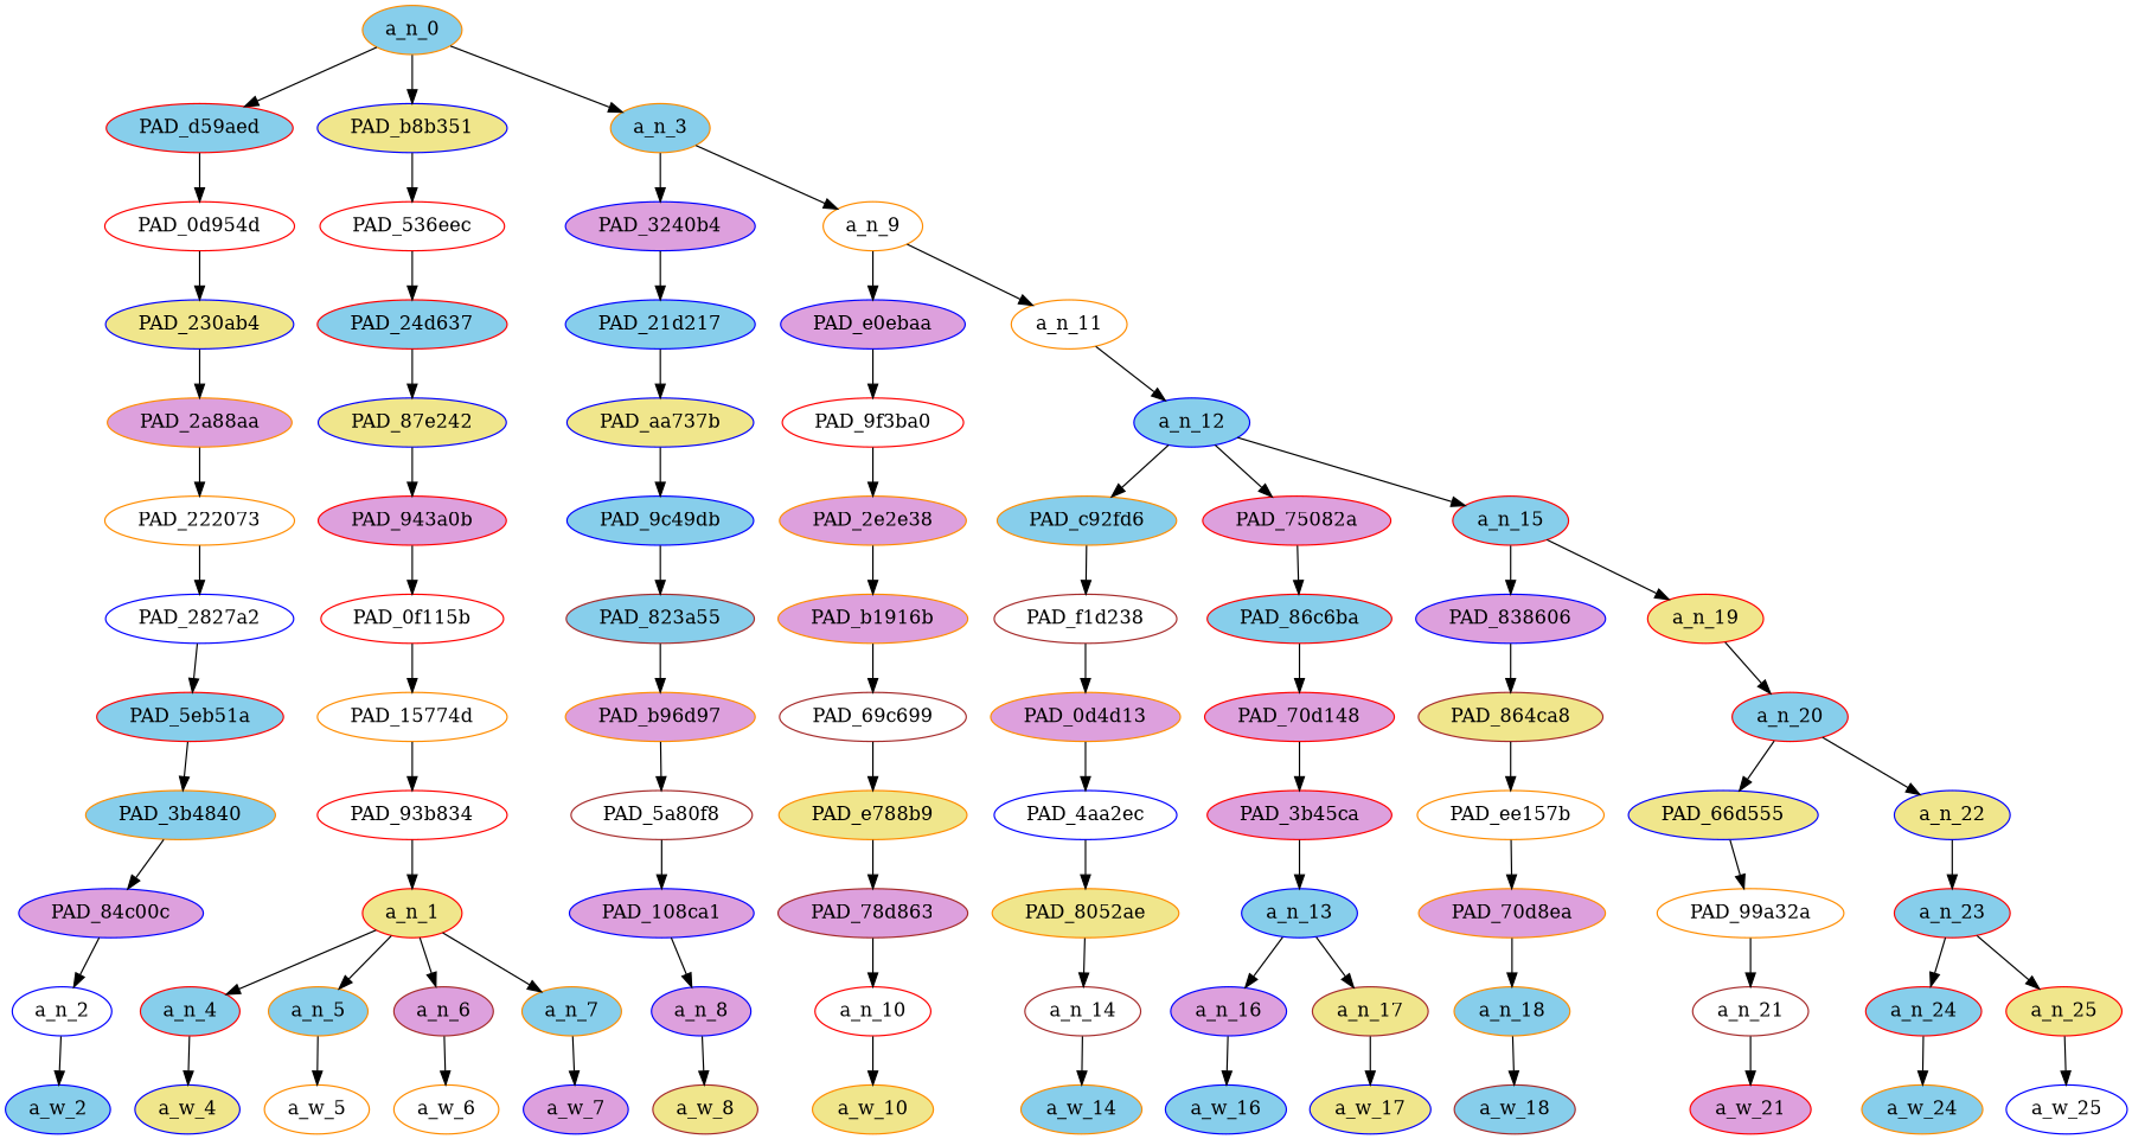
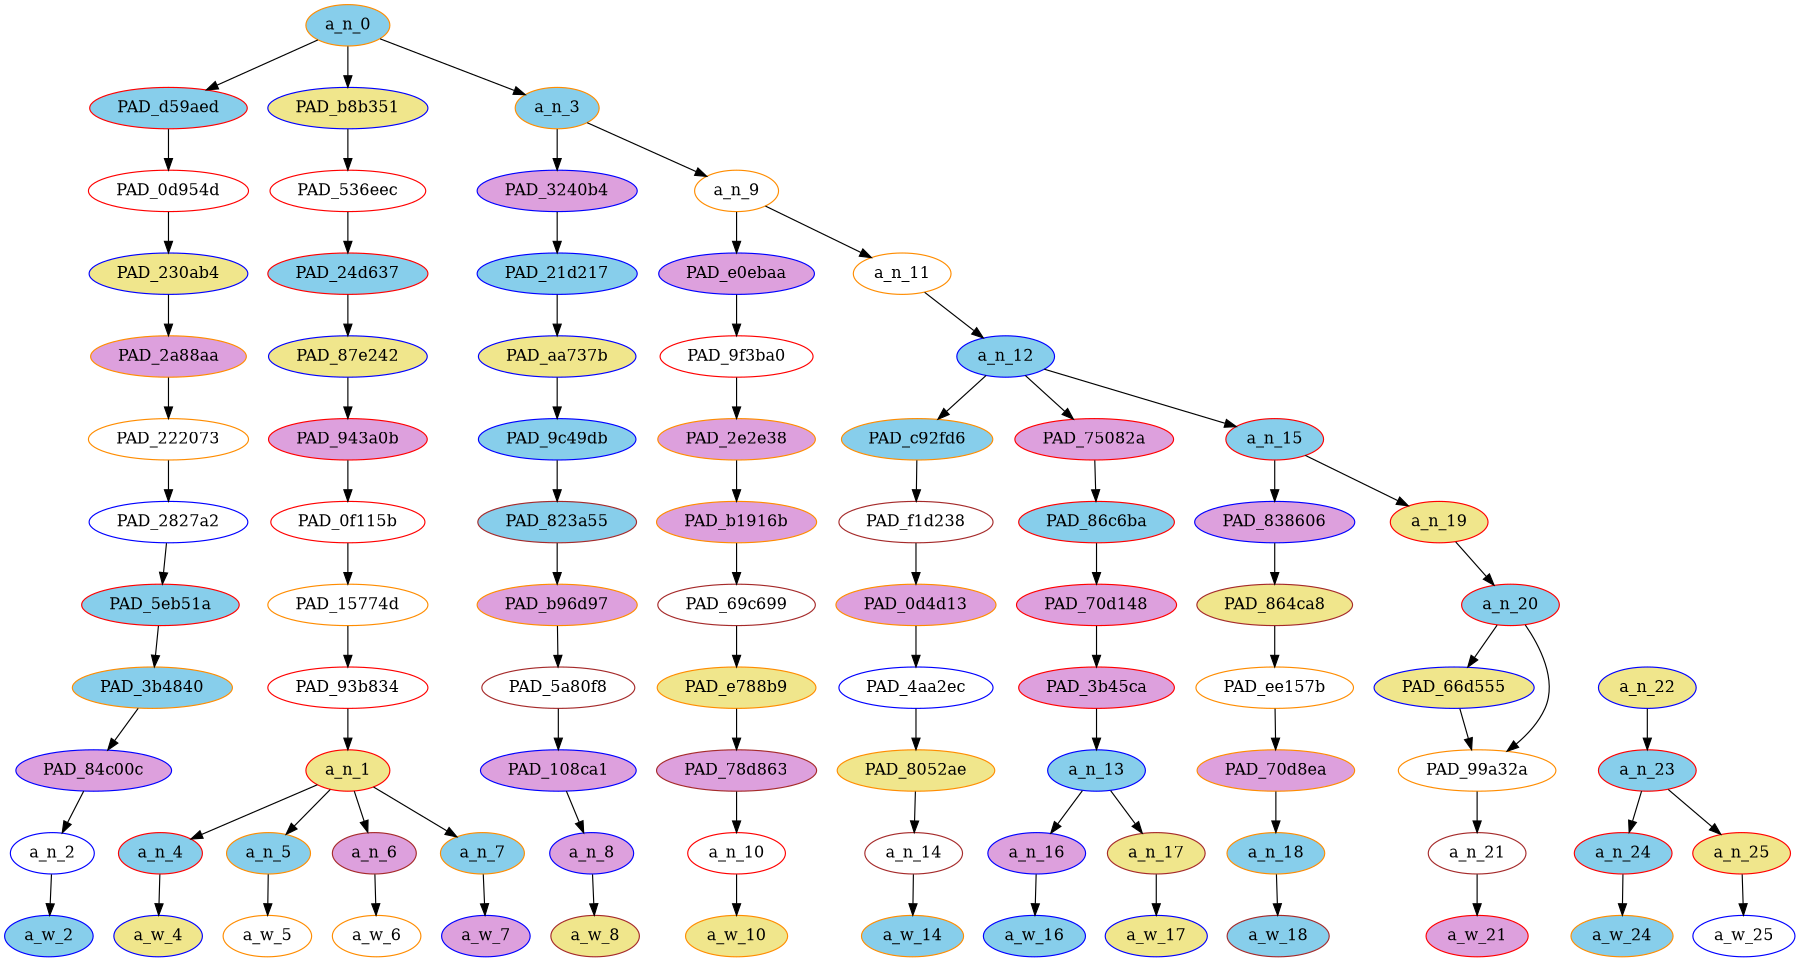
  strict digraph {
    node [color=darkorange div_dir=1 fillcolor=skyblue index=0 level=1 style=filled text_span="[4]" value=0.04341114]
    a_n_0 [level=11 text_span="[0, 1, 2, 3, 4, 5, 6, 7, 8, 9, 10, 11, 12, 13]" value=0.99999999]
    PAD_d59aed [color=red index=1 level=10]
    PAD_b8b351 [color=blue fillcolor=khaki level=10 text_span="[0, 1, 2, 3]" value=0.41843779]
    a_n_3 [index=2 level=10 text_span="[5, 6, 7, 8, 9, 10, 11, 12, 13]" value=0.53651612]
    PAD_0d954d [color=red fillcolor=white index=1 level=9]
    PAD_536eec [color=red fillcolor=white level=9 text_span="[0, 1, 2, 3]" value=0.41843779]
    PAD_3240b4 [color=blue div_dir=-1 fillcolor=plum index=2 level=9 text_span="[5]" value=0.04230239]
    a_n_9 [fillcolor=white index=3 level=9 text_span="[6, 7, 8, 9, 10, 11, 12, 13]" value=0.49349429]
    PAD_230ab4 [color=blue fillcolor=khaki index=1 level=8]
    PAD_24d637 [color=red level=8 text_span="[0, 1, 2, 3]" value=0.41843779]
    PAD_21d217 [color=blue div_dir=-1 index=2 level=8 text_span="[5]" value=0.04230239]
    PAD_e0ebaa [color=blue fillcolor=plum index=3 level=8 text_span="[6]" value=0.03449738]
    a_n_11 [fillcolor=white index=4 level=8 text_span="[7, 8, 9, 10, 11, 12, 13]" value=0.45822305]
    PAD_2a88aa [fillcolor=plum index=1 level=7]
    PAD_222073 [fillcolor=white index=1 level=6]
    PAD_2827a2 [color=blue fillcolor=white index=1 level=5]
    PAD_5eb51a [color=red index=1 level=4]
    PAD_3b4840 [index=1 level=3]
    PAD_84c00c [color=blue fillcolor=plum index=1 level=2]
    a_n_2 [color=blue fillcolor=white index=4]
    a_w_2 [color=blue div_dir=0 index=4 level=0 value=only]
    PAD_87e242 [color=blue fillcolor=khaki level=7 text_span="[0, 1, 2, 3]" value=0.41843779]
    PAD_943a0b [color=red fillcolor=plum level=6 text_span="[0, 1, 2, 3]" value=0.41843779]
    PAD_0f115b [color=red fillcolor=white level=5 text_span="[0, 1, 2, 3]" value=0.41843779]
    PAD_15774d [fillcolor=white level=4 text_span="[0, 1, 2, 3]" value=0.41843779]
    PAD_93b834 [color=red fillcolor=white level=3 text_span="[0, 1, 2, 3]" value=0.41843779]
    a_n_1 [color=red fillcolor=khaki level=2 text_span="[0, 1, 2, 3]" value=0.41843779]
    a_n_4 [color=red text_span="[0]" value=0.05672219]
    a_n_5 [index=1 text_span="[1]" value=0.05589043]
    a_n_6 [color=brown fillcolor=plum index=2 text_span="[2]" value=0.08727192]
    a_n_7 [index=3 text_span="[3]" value=0.21670276]
    a_w_4 [color=blue div_dir=0 fillcolor=khaki level=0 text_span="[0]" value=a]
    a_w_5 [div_dir=0 fillcolor=white index=1 level=0 text_span="[1]" value=god]
    a_w_6 [div_dir=0 fillcolor=white index=2 level=0 text_span="[2]" value=dam]
    a_w_7 [color=blue div_dir=0 fillcolor=plum index=3 level=0 text_span="[3]" value=kike]
    PAD_aa737b [color=blue div_dir=-1 fillcolor=khaki index=2 level=7 text_span="[5]" value=0.04230239]
    PAD_9f3ba0 [color=red fillcolor=white index=3 level=7 text_span="[6]" value=0.03449738]
    a_n_12 [color=blue index=4 level=7 text_span="[7, 8, 9, 10, 11, 12, 13]" value=0.45746818]
    PAD_9c49db [color=blue div_dir=-1 index=2 level=6 text_span="[5]" value=0.04230239]
    PAD_823a55 [color=brown div_dir=-1 index=2 level=5 text_span="[5]" value=0.04230239]
    PAD_b96d97 [div_dir=-1 fillcolor=plum index=2 level=4 text_span="[5]" value=0.04230239]
    PAD_5a80f8 [color=brown div_dir=-1 fillcolor=white index=2 level=3 text_span="[5]" value=0.04230239]
    PAD_108ca1 [color=blue div_dir=-1 fillcolor=plum index=2 level=2 text_span="[5]" value=0.04230239]
    a_n_8 [color=blue div_dir=-1 fillcolor=plum index=5 text_span="[5]" value=0.04230239]
    a_w_8 [color=brown div_dir=0 fillcolor=khaki index=5 level=0 text_span="[5]" value=thinks]
    PAD_2e2e38 [fillcolor=plum index=3 level=6 text_span="[6]" value=0.03449738]
    PAD_c92fd6 [index=5 level=6 text_span="[9]" value=0.03414053]
    PAD_75082a [color=red fillcolor=plum index=4 level=6 text_span="[7, 8]" value=0.22083972]
    a_n_15 [color=red index=6 level=6 text_span="[10, 11, 12, 13]" value=0.20173305]
    PAD_b1916b [fillcolor=plum index=3 level=5 text_span="[6]" value=0.03449738]
    PAD_69c699 [color=brown fillcolor=white index=3 level=4 text_span="[6]" value=0.03449738]
    n52 [fillcolor=khaki index=3 label=PAD_e788b9 level=3 text_span="[6]" value=0.03449738]
    PAD_78d863 [color=brown fillcolor=plum index=3 level=2 text_span="[6]" value=0.03449738]
    a_n_10 [color=red fillcolor=white index=6 text_span="[6]" value=0.03449738]
    a_w_10 [div_dir=0 fillcolor=khaki index=6 level=0 text_span="[6]" value=about]
    PAD_f1d238 [color=brown fillcolor=white index=5 level=5 text_span="[9]" value=0.03414053]
    PAD_86c6ba [color=red index=4 level=5 text_span="[7, 8]" value=0.22083972]
    PAD_838606 [color=blue fillcolor=plum index=6 level=5 text_span="[10]" value=0.03793687]
    a_n_19 [color=red fillcolor=khaki index=7 level=5 text_span="[11, 12, 13]" value=0.16336168]
    n60 [fillcolor=plum index=5 label=PAD_0d4d13 level=4 text_span="[9]" value=0.03414053]
    PAD_70d148 [color=red fillcolor=plum index=4 level=4 text_span="[7, 8]" value=0.22083972]
    PAD_864ca8 [color=brown fillcolor=khaki index=6 level=4 text_span="[10]" value=0.03793687]
    a_n_20 [color=red index=7 level=4 text_span="[11, 12, 13]" value=0.16289136]
    PAD_4aa2ec [color=blue fillcolor=white index=5 level=3 text_span="[9]" value=0.03414053]
    PAD_8052ae [fillcolor=khaki index=5 level=2 text_span="[9]" value=0.03414053]
    a_n_14 [color=brown fillcolor=white index=9 text_span="[9]" value=0.03414053]
    a_w_14 [div_dir=0 index=9 level=0 text_span="[9]" value=and]
    PAD_3b45ca [color=red fillcolor=plum index=4 level=3 text_span="[7, 8]" value=0.22083972]
    a_n_13 [color=blue index=4 level=2 text_span="[7, 8]" value=0.22083972]
    a_n_16 [color=blue fillcolor=plum index=7 text_span="[7]" value=0.04672258]
    a_n_17 [color=brown fillcolor=khaki index=8 text_span="[8]" value=0.17343699]
    a_w_16 [color=blue div_dir=0 index=7 level=0 text_span="[7]" value=sucking]
    a_w_17 [color=blue div_dir=0 fillcolor=khaki index=8 level=0 text_span="[8]" value=babydicks]
    PAD_ee157b [fillcolor=white index=6 level=3 text_span="[10]" value=0.03793687]
    PAD_66d555 [color=blue fillcolor=khaki index=7 level=3 text_span="[11]" value=0.04197847]
    a_n_22 [color=blue fillcolor=khaki index=8 level=3 text_span="[12, 13]" value=0.12044258]
    PAD_70d8ea [fillcolor=plum index=6 level=2 text_span="[10]" value=0.03793687]
    a_n_18 [index=10 text_span="[10]" value=0.03793687]
    a_w_18 [color=brown div_dir=0 index=10 level=0 text_span="[10]" value=making]
    PAD_99a32a [fillcolor=white index=7 level=2 text_span="[11]" value=0.04197847]
    a_n_23 [color=red index=8 level=2 text_span="[12, 13]" value=0.11996920]
    a_n_21 [color=brown fillcolor=white index=11 text_span="[11]" value=0.04197847]
    a_n_24 [color=red index=12 text_span="[12]" value=0.04763410]
    a_n_25 [color=red fillcolor=khaki index=13 text_span="[13]" value=0.07186172]
    a_w_21 [color=red div_dir=0 fillcolor=plum index=11 level=0 text_span="[11]" value=believe]
    a_w_24 [div_dir=0 index=12 level=0 text_span="[12]" value=they]
    a_w_25 [color=blue div_dir=0 fillcolor=white index=13 level=0 text_span="[13]" value=holy]
    a_n_0 -> PAD_d59aed
    a_n_0 -> PAD_b8b351
    a_n_0 -> a_n_3
    PAD_d59aed -> PAD_0d954d
    PAD_b8b351 -> PAD_536eec
    a_n_3 -> PAD_3240b4
    a_n_3 -> a_n_9
    PAD_0d954d -> PAD_230ab4
    PAD_536eec -> PAD_24d637
    PAD_3240b4 -> PAD_21d217
    a_n_9 -> PAD_e0ebaa
    a_n_9 -> a_n_11
    PAD_230ab4 -> PAD_2a88aa
    PAD_24d637 -> PAD_87e242
    PAD_21d217 -> PAD_aa737b
    PAD_e0ebaa -> PAD_9f3ba0
    a_n_11 -> a_n_12
    PAD_2a88aa -> PAD_222073
    PAD_222073 -> PAD_2827a2
    PAD_2827a2 -> PAD_5eb51a
    PAD_5eb51a -> PAD_3b4840
    PAD_3b4840 -> PAD_84c00c
    PAD_84c00c -> a_n_2
    a_n_2 -> a_w_2
    PAD_87e242 -> PAD_943a0b
    PAD_943a0b -> PAD_0f115b
    PAD_0f115b -> PAD_15774d
    PAD_15774d -> PAD_93b834
    PAD_93b834 -> a_n_1
    a_n_1 -> a_n_4
    a_n_1 -> a_n_5
    a_n_1 -> a_n_6
    a_n_1 -> a_n_7
    a_n_4 -> a_w_4
    a_n_5 -> a_w_5
    a_n_6 -> a_w_6
    a_n_7 -> a_w_7
    PAD_aa737b -> PAD_9c49db
    PAD_9f3ba0 -> PAD_2e2e38
    a_n_12 -> PAD_c92fd6
    a_n_12 -> PAD_75082a
    a_n_12 -> a_n_15
    PAD_9c49db -> PAD_823a55
    PAD_823a55 -> PAD_b96d97
    PAD_b96d97 -> PAD_5a80f8
    PAD_5a80f8 -> PAD_108ca1
    PAD_108ca1 -> a_n_8
    a_n_8 -> a_w_8
    PAD_2e2e38 -> PAD_b1916b
    PAD_c92fd6 -> PAD_f1d238
    PAD_75082a -> PAD_86c6ba
    a_n_15 -> PAD_838606
    a_n_15 -> a_n_19
    PAD_b1916b -> PAD_69c699
    PAD_69c699 -> n52
    n52 -> PAD_78d863
    PAD_78d863 -> a_n_10
    a_n_10 -> a_w_10
    PAD_f1d238 -> n60
    PAD_86c6ba -> PAD_70d148
    PAD_838606 -> PAD_864ca8
    a_n_19 -> a_n_20
    n60 -> PAD_4aa2ec
    PAD_70d148 -> PAD_3b45ca
    PAD_864ca8 -> PAD_ee157b
    a_n_20 -> PAD_66d555
-   a_n_20 -> a_n_22
+   a_n_20 -> PAD_99a32a
    PAD_4aa2ec -> PAD_8052ae
    PAD_8052ae -> a_n_14
    a_n_14 -> a_w_14
    PAD_3b45ca -> a_n_13
    a_n_13 -> a_n_16
    a_n_13 -> a_n_17
    a_n_16 -> a_w_16
    a_n_17 -> a_w_17
    PAD_ee157b -> PAD_70d8ea
    PAD_66d555 -> PAD_99a32a
    a_n_22 -> a_n_23
    PAD_70d8ea -> a_n_18
    a_n_18 -> a_w_18
    PAD_99a32a -> a_n_21
    a_n_23 -> a_n_24
    a_n_23 -> a_n_25
    a_n_21 -> a_w_21
    a_n_24 -> a_w_24
    a_n_25 -> a_w_25
  }
